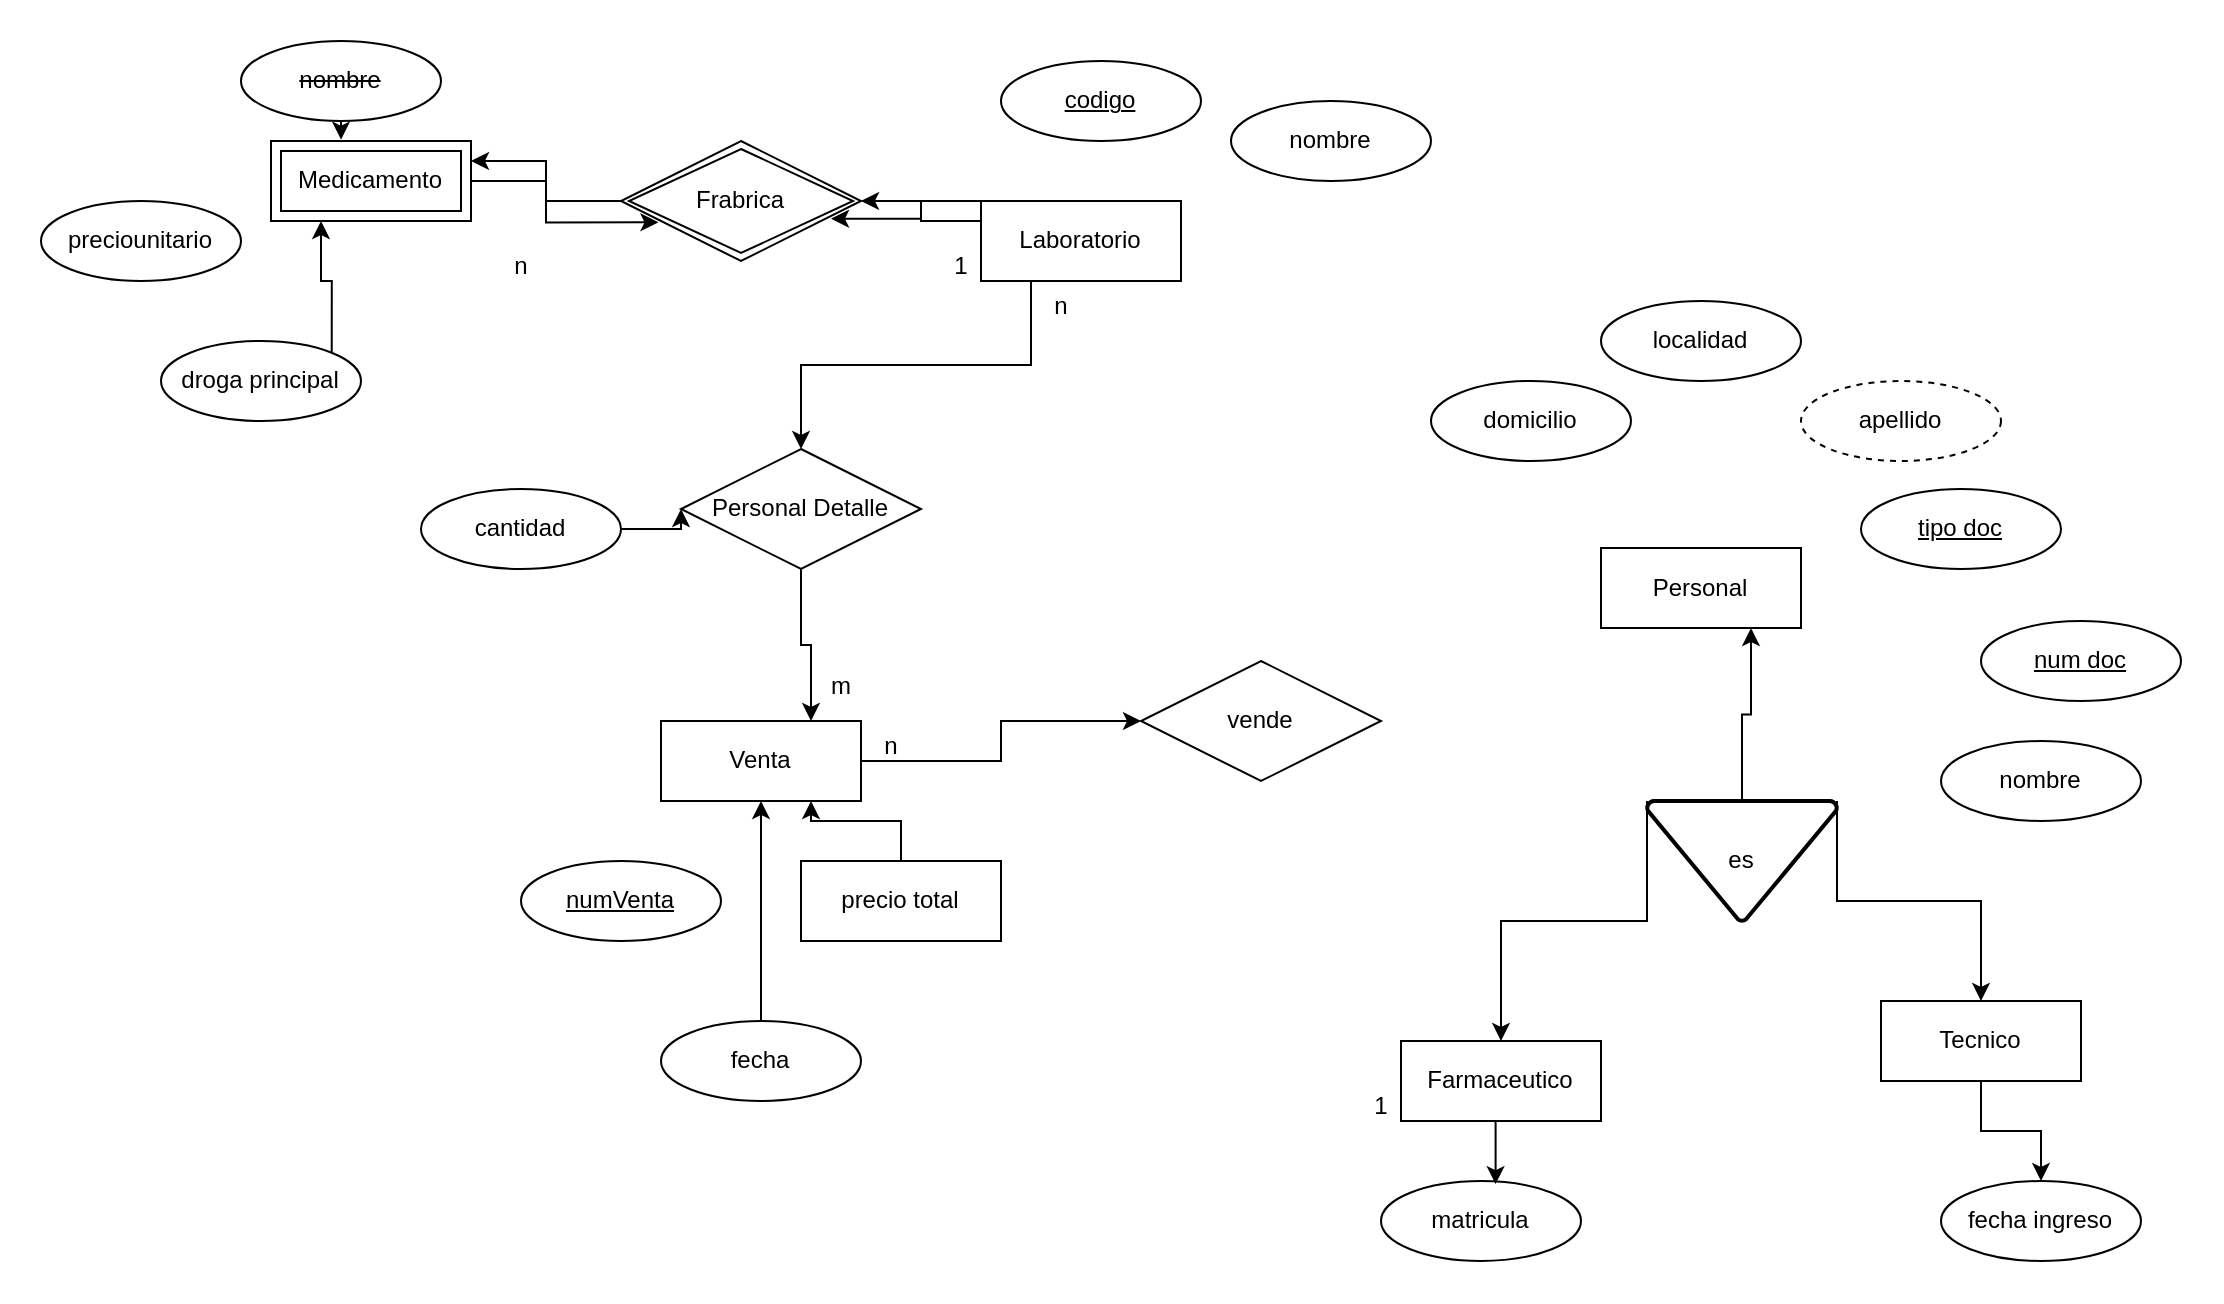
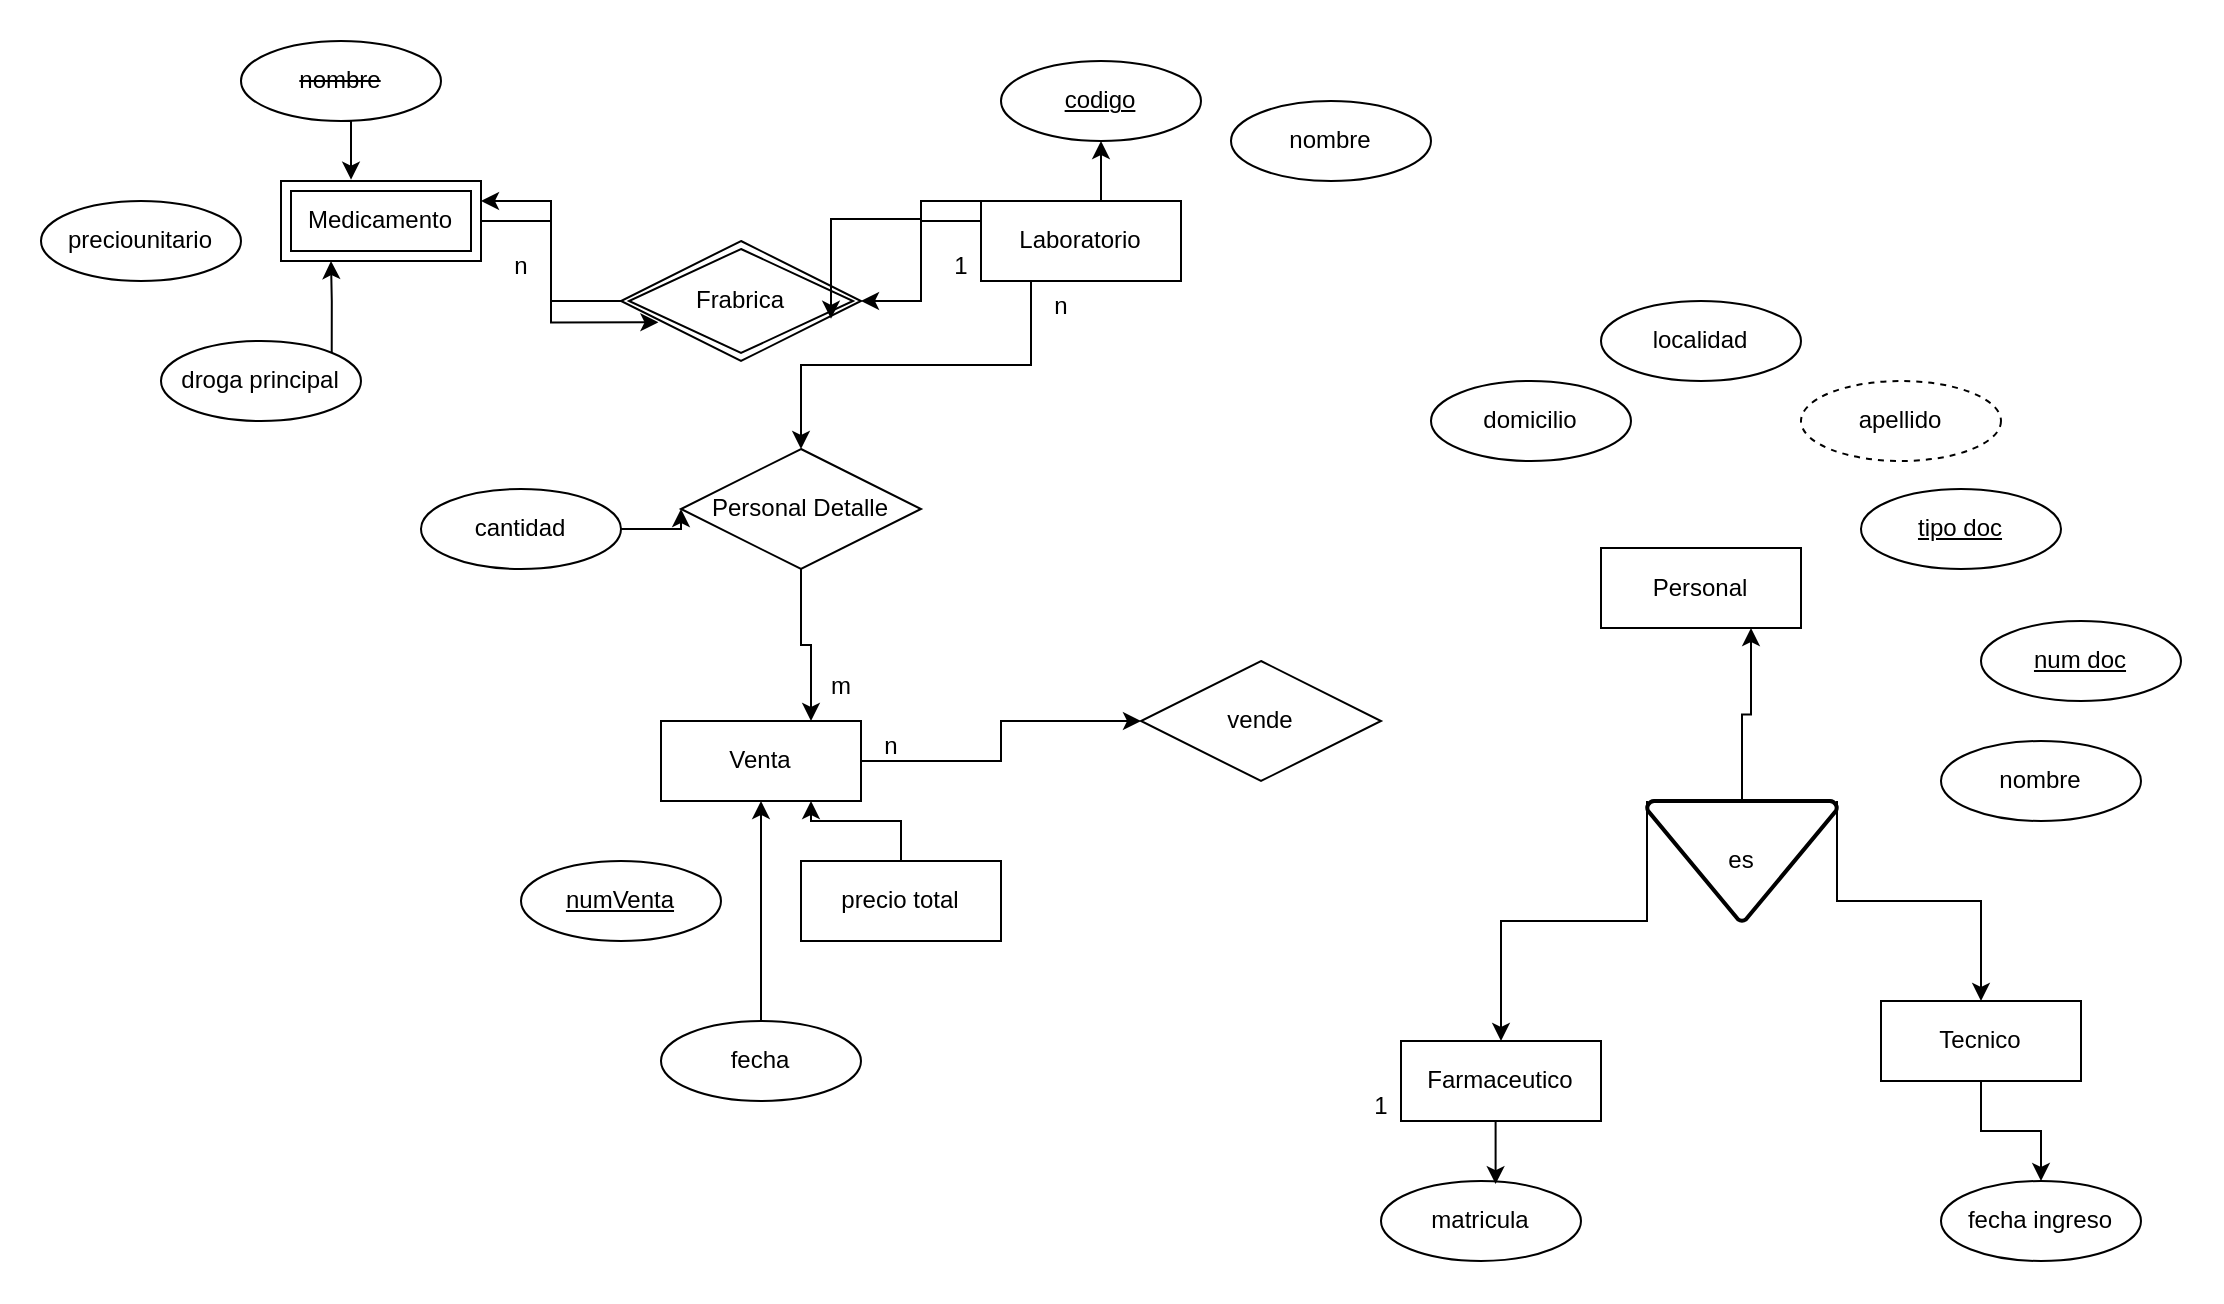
  <mxCell id="0" />
  <mxCell id="1" parent="0" />
+ <mxCell id="2" style="edgeStyle=orthogonalEdgeStyle;rounded=0;orthogonalLoop=1;jettySize=auto;html=1;exitX=0.5;exitY=0;exitDx=0;exitDy=0;entryX=0.5;entryY=1;entryDx=0;entryDy=0;" edge="1" parent="1" source="5" target="13"><mxGeometry relative="1" as="geometry" /></mxCell>
  <mxCell id="3" style="edgeStyle=orthogonalEdgeStyle;rounded=0;orthogonalLoop=1;jettySize=auto;html=1;exitX=0;exitY=0.25;exitDx=0;exitDy=0;entryX=1;entryY=0.5;entryDx=0;entryDy=0;" edge="1" parent="1" source="5" target="31"><mxGeometry relative="1" as="geometry" /></mxCell>
  <mxCell id="4" style="edgeStyle=orthogonalEdgeStyle;rounded=0;orthogonalLoop=1;jettySize=auto;html=1;exitX=0.25;exitY=1;exitDx=0;exitDy=0;entryX=0.5;entryY=0;entryDx=0;entryDy=0;" edge="1" parent="1" source="5" target="16"><mxGeometry relative="1" as="geometry" /></mxCell>
  <mxCell id="5" value="Laboratorio" style="whiteSpace=wrap;html=1;align=center;" vertex="1" parent="1"><mxGeometry x="490" y="100" width="100" height="40" as="geometry" /></mxCell>
  <mxCell id="6" value="Personal" style="whiteSpace=wrap;html=1;align=center;" vertex="1" parent="1"><mxGeometry x="800" y="273.5" width="100" height="40" as="geometry" /></mxCell>
  <mxCell id="7" style="edgeStyle=orthogonalEdgeStyle;rounded=0;orthogonalLoop=1;jettySize=auto;html=1;exitX=0.5;exitY=1;exitDx=0;exitDy=0;entryX=0.5;entryY=0;entryDx=0;entryDy=0;" edge="1" parent="1" source="8" target="28"><mxGeometry relative="1" as="geometry" /></mxCell>
  <mxCell id="8" value="Tecnico" style="whiteSpace=wrap;html=1;align=center;" vertex="1" parent="1"><mxGeometry x="940" y="500" width="100" height="40" as="geometry" /></mxCell>
  <mxCell id="9" value="Farmaceutico" style="whiteSpace=wrap;html=1;align=center;" vertex="1" parent="1"><mxGeometry x="700" y="520" width="100" height="40" as="geometry" /></mxCell>
  <mxCell id="10" style="edgeStyle=orthogonalEdgeStyle;rounded=0;orthogonalLoop=1;jettySize=auto;html=1;exitX=1;exitY=0.5;exitDx=0;exitDy=0;entryX=0;entryY=0.5;entryDx=0;entryDy=0;" edge="1" parent="1" source="11" target="46"><mxGeometry relative="1" as="geometry" /></mxCell>
  <mxCell id="11" value="Venta" style="whiteSpace=wrap;html=1;align=center;" vertex="1" parent="1"><mxGeometry x="330" y="360" width="100" height="40" as="geometry" /></mxCell>
  <mxCell id="12" value="&lt;strike data-sider-select-id=&quot;719cc103-c1ce-4ac5-bd89-df5244a27998&quot;&gt;nombre&lt;/strike&gt;" style="ellipse;whiteSpace=wrap;html=1;align=center;" vertex="1" parent="1"><mxGeometry x="120" y="20" width="100" height="40" as="geometry" /></mxCell>
  <mxCell id="13" value="&lt;u data-sider-select-id=&quot;3f612541-6a2f-4b13-8512-580c365d2d86&quot;&gt;codigo&lt;/u&gt;" style="ellipse;whiteSpace=wrap;html=1;align=center;" vertex="1" parent="1"><mxGeometry x="500" y="30" width="100" height="40" as="geometry" /></mxCell>
  <mxCell id="14" value="&lt;u data-sider-select-id=&quot;c9f788ba-5110-4904-9c8e-a749378fd717&quot;&gt;numVenta&lt;/u&gt;" style="ellipse;whiteSpace=wrap;html=1;align=center;" vertex="1" parent="1"><mxGeometry x="260" y="430" width="100" height="40" as="geometry" /></mxCell>
  <mxCell id="15" style="edgeStyle=orthogonalEdgeStyle;rounded=0;orthogonalLoop=1;jettySize=auto;html=1;exitX=0.5;exitY=1;exitDx=0;exitDy=0;entryX=0.75;entryY=0;entryDx=0;entryDy=0;" edge="1" parent="1" source="16" target="11"><mxGeometry relative="1" as="geometry" /></mxCell>
  <mxCell id="16" value="Personal Detalle" style="shape=rhombus;perimeter=rhombusPerimeter;whiteSpace=wrap;html=1;align=center;" vertex="1" parent="1"><mxGeometry x="340" y="224" width="120" height="60" as="geometry" /></mxCell>
  <mxCell id="17" value="&lt;u data-sider-select-id=&quot;b63a9625-bc79-4af2-80a4-248c1e6da509&quot;&gt;tipo doc&lt;/u&gt;" style="ellipse;whiteSpace=wrap;html=1;align=center;" vertex="1" parent="1"><mxGeometry x="930" y="244" width="100" height="40" as="geometry" /></mxCell>
  <mxCell id="18" value="&lt;u data-sider-select-id=&quot;1709219d-3d8e-4f5d-b93e-6fe3bbe0666c&quot;&gt;num doc&lt;/u&gt;" style="ellipse;whiteSpace=wrap;html=1;align=center;" vertex="1" parent="1"><mxGeometry x="990" y="310" width="100" height="40" as="geometry" /></mxCell>
  <mxCell id="19" value="nombre" style="ellipse;whiteSpace=wrap;html=1;align=center;" vertex="1" parent="1"><mxGeometry x="970" y="370" width="100" height="40" as="geometry" /></mxCell>
  <mxCell id="20" value="apellido" style="ellipse;whiteSpace=wrap;html=1;align=center;dashed=1;" vertex="1" parent="1"><mxGeometry x="900" y="190" width="100" height="40" as="geometry" /></mxCell>
  <mxCell id="21" value="domicilio" style="ellipse;whiteSpace=wrap;html=1;align=center;" vertex="1" parent="1"><mxGeometry x="715" y="190" width="100" height="40" as="geometry" /></mxCell>
  <mxCell id="22" value="localidad" style="ellipse;whiteSpace=wrap;html=1;align=center;" vertex="1" parent="1"><mxGeometry x="800" y="150" width="100" height="40" as="geometry" /></mxCell>
  <mxCell id="23" style="edgeStyle=orthogonalEdgeStyle;rounded=0;orthogonalLoop=1;jettySize=auto;html=1;exitX=0.5;exitY=0;exitDx=0;exitDy=0;exitPerimeter=0;entryX=0.75;entryY=1;entryDx=0;entryDy=0;" edge="1" parent="1" source="26" target="6"><mxGeometry relative="1" as="geometry" /></mxCell>
  <mxCell id="24" style="edgeStyle=orthogonalEdgeStyle;rounded=0;orthogonalLoop=1;jettySize=auto;html=1;exitX=0;exitY=0;exitDx=0;exitDy=0;exitPerimeter=0;entryX=0.5;entryY=0;entryDx=0;entryDy=0;" edge="1" parent="1" source="26" target="9"><mxGeometry relative="1" as="geometry"><Array as="points"><mxPoint x="823" y="460" /><mxPoint x="750" y="460" /></Array></mxGeometry></mxCell>
  <mxCell id="25" style="edgeStyle=orthogonalEdgeStyle;rounded=0;orthogonalLoop=1;jettySize=auto;html=1;exitX=1;exitY=0;exitDx=0;exitDy=0;exitPerimeter=0;entryX=0.5;entryY=0;entryDx=0;entryDy=0;" edge="1" parent="1" source="26" target="8"><mxGeometry relative="1" as="geometry"><Array as="points"><mxPoint x="918" y="450" /><mxPoint x="990" y="450" /></Array></mxGeometry></mxCell>
  <mxCell id="26" value="es" style="strokeWidth=2;html=1;shape=mxgraph.flowchart.merge_or_storage;whiteSpace=wrap;" vertex="1" parent="1"><mxGeometry x="823" y="400" width="95" height="60" as="geometry" /></mxCell>
  <mxCell id="27" value="matricula" style="ellipse;whiteSpace=wrap;html=1;align=center;" vertex="1" parent="1"><mxGeometry x="690" y="590" width="100" height="40" as="geometry" /></mxCell>
  <mxCell id="28" value="fecha ingreso" style="ellipse;whiteSpace=wrap;html=1;align=center;" vertex="1" parent="1"><mxGeometry x="970" y="590" width="100" height="40" as="geometry" /></mxCell>
- <mxCell id="29" value="Medicamento" style="shape=ext;margin=3;double=1;whiteSpace=wrap;html=1;align=center;" vertex="1" parent="1"><mxGeometry x="135" y="70" width="100" height="40" as="geometry" /></mxCell>
+ <mxCell id="29" value="Medicamento" style="shape=ext;margin=3;double=1;whiteSpace=wrap;html=1;align=center;" vertex="1" parent="1"><mxGeometry x="140" y="90" width="100" height="40" as="geometry" /></mxCell>
  <mxCell id="30" style="edgeStyle=orthogonalEdgeStyle;rounded=0;orthogonalLoop=1;jettySize=auto;html=1;exitX=0;exitY=0.5;exitDx=0;exitDy=0;entryX=1;entryY=0.25;entryDx=0;entryDy=0;" edge="1" parent="1" source="31" target="29"><mxGeometry relative="1" as="geometry" /></mxCell>
- <mxCell id="31" value="Frabrica" style="shape=rhombus;double=1;perimeter=rhombusPerimeter;whiteSpace=wrap;html=1;align=center;" vertex="1" parent="1"><mxGeometry x="310" y="70" width="120" height="60" as="geometry" /></mxCell>
+ <mxCell id="31" value="Frabrica" style="shape=rhombus;double=1;perimeter=rhombusPerimeter;whiteSpace=wrap;html=1;align=center;" vertex="1" parent="1"><mxGeometry x="310" y="120" width="120" height="60" as="geometry" /></mxCell>
  <mxCell id="32" style="edgeStyle=orthogonalEdgeStyle;rounded=0;orthogonalLoop=1;jettySize=auto;html=1;exitX=0;exitY=0.75;exitDx=0;exitDy=0;entryX=0.875;entryY=0.648;entryDx=0;entryDy=0;entryPerimeter=0;" edge="1" parent="1" source="5" target="31"><mxGeometry relative="1" as="geometry"><Array as="points"><mxPoint x="490" y="100" /><mxPoint x="460" y="100" /><mxPoint x="460" y="109" /></Array></mxGeometry></mxCell>
  <mxCell id="33" style="edgeStyle=orthogonalEdgeStyle;rounded=0;orthogonalLoop=1;jettySize=auto;html=1;exitX=1;exitY=0.5;exitDx=0;exitDy=0;entryX=0.156;entryY=0.678;entryDx=0;entryDy=0;entryPerimeter=0;" edge="1" parent="1" source="29" target="31"><mxGeometry relative="1" as="geometry" /></mxCell>
  <mxCell id="34" style="edgeStyle=orthogonalEdgeStyle;rounded=0;orthogonalLoop=1;jettySize=auto;html=1;exitX=0.5;exitY=1;exitDx=0;exitDy=0;entryX=0.35;entryY=-0.017;entryDx=0;entryDy=0;entryPerimeter=0;" edge="1" parent="1" source="12" target="29"><mxGeometry relative="1" as="geometry" /></mxCell>
  <mxCell id="35" value="nombre" style="ellipse;whiteSpace=wrap;html=1;align=center;" vertex="1" parent="1"><mxGeometry x="615" y="50" width="100" height="40" as="geometry" /></mxCell>
  <mxCell id="36" style="edgeStyle=orthogonalEdgeStyle;rounded=0;orthogonalLoop=1;jettySize=auto;html=1;exitX=1;exitY=0;exitDx=0;exitDy=0;entryX=0.25;entryY=1;entryDx=0;entryDy=0;" edge="1" parent="1" source="37" target="29"><mxGeometry relative="1" as="geometry" /></mxCell>
  <mxCell id="37" value="droga principal" style="ellipse;whiteSpace=wrap;html=1;align=center;" vertex="1" parent="1"><mxGeometry y="170" width="100" height="40" as="geometry" x="80" /></mxCell>
  <mxCell id="38" value="preciounitario" style="ellipse;whiteSpace=wrap;html=1;align=center;" vertex="1" parent="1"><mxGeometry x="20" y="100" width="100" height="40" as="geometry" /></mxCell>
  <mxCell id="39" style="edgeStyle=orthogonalEdgeStyle;rounded=0;orthogonalLoop=1;jettySize=auto;html=1;exitX=0.5;exitY=1;exitDx=0;exitDy=0;entryX=0.573;entryY=0.039;entryDx=0;entryDy=0;entryPerimeter=0;" edge="1" parent="1" source="9" target="27"><mxGeometry relative="1" as="geometry" /></mxCell>
  <mxCell id="40" style="edgeStyle=orthogonalEdgeStyle;rounded=0;orthogonalLoop=1;jettySize=auto;html=1;exitX=1;exitY=0.5;exitDx=0;exitDy=0;entryX=0;entryY=0.5;entryDx=0;entryDy=0;" edge="1" parent="1" source="41" target="16"><mxGeometry relative="1" as="geometry" /></mxCell>
  <mxCell id="41" value="cantidad" style="ellipse;whiteSpace=wrap;html=1;align=center;" vertex="1" parent="1"><mxGeometry x="210" y="244" width="100" height="40" as="geometry" /></mxCell>
  <mxCell id="42" style="edgeStyle=orthogonalEdgeStyle;rounded=0;orthogonalLoop=1;jettySize=auto;html=1;exitX=0.5;exitY=0;exitDx=0;exitDy=0;entryX=0.75;entryY=1;entryDx=0;entryDy=0;" edge="1" parent="1" source="43" target="11"><mxGeometry relative="1" as="geometry" /></mxCell>
  <mxCell id="43" value="precio total" style="whiteSpace=wrap;html=1;align=center;rounded=0;" vertex="1" parent="1"><mxGeometry x="400" y="430" width="100" height="40" as="geometry" /></mxCell>
  <mxCell id="44" style="edgeStyle=orthogonalEdgeStyle;rounded=0;orthogonalLoop=1;jettySize=auto;html=1;exitX=0.5;exitY=0;exitDx=0;exitDy=0;entryX=0.5;entryY=1;entryDx=0;entryDy=0;" edge="1" parent="1" source="45" target="11"><mxGeometry relative="1" as="geometry" /></mxCell>
  <mxCell id="45" value="fecha" style="ellipse;whiteSpace=wrap;html=1;align=center;" vertex="1" parent="1"><mxGeometry x="330" y="510" width="100" height="40" as="geometry" /></mxCell>
  <mxCell id="46" value="vende" style="shape=rhombus;perimeter=rhombusPerimeter;whiteSpace=wrap;html=1;align=center;" vertex="1" parent="1"><mxGeometry x="570" y="330" width="120" height="60" as="geometry" /></mxCell>
  <mxCell id="47" value="n" style="text;html=1;align=center;verticalAlign=middle;resizable=0;points=[];autosize=1;strokeColor=none;fillColor=none;" vertex="1" parent="1"><mxGeometry x="515" y="138" width="30" height="30" as="geometry" /></mxCell>
  <mxCell id="48" value="m" style="text;html=1;align=center;verticalAlign=middle;resizable=0;points=[];autosize=1;strokeColor=none;fillColor=none;" vertex="1" parent="1"><mxGeometry x="405" y="328" width="30" height="30" as="geometry" /></mxCell>
  <mxCell id="49" value="n" style="text;html=1;align=center;verticalAlign=middle;resizable=0;points=[];autosize=1;strokeColor=none;fillColor=none;" vertex="1" parent="1"><mxGeometry x="245" y="118" width="30" height="30" as="geometry" /></mxCell>
  <mxCell id="50" value="1" style="text;html=1;align=center;verticalAlign=middle;resizable=0;points=[];autosize=1;strokeColor=none;fillColor=none;" vertex="1" parent="1"><mxGeometry x="465" y="118" width="30" height="30" as="geometry" /></mxCell>
  <mxCell id="51" value="n" style="text;html=1;align=center;verticalAlign=middle;resizable=0;points=[];autosize=1;strokeColor=none;fillColor=none;" vertex="1" parent="1"><mxGeometry x="430" y="358" width="30" height="30" as="geometry" /></mxCell>
  <mxCell id="52" value="1" style="text;html=1;align=center;verticalAlign=middle;resizable=0;points=[];autosize=1;strokeColor=none;fillColor=none;" vertex="1" parent="1"><mxGeometry x="675" y="538" width="30" height="30" as="geometry" /></mxCell>
